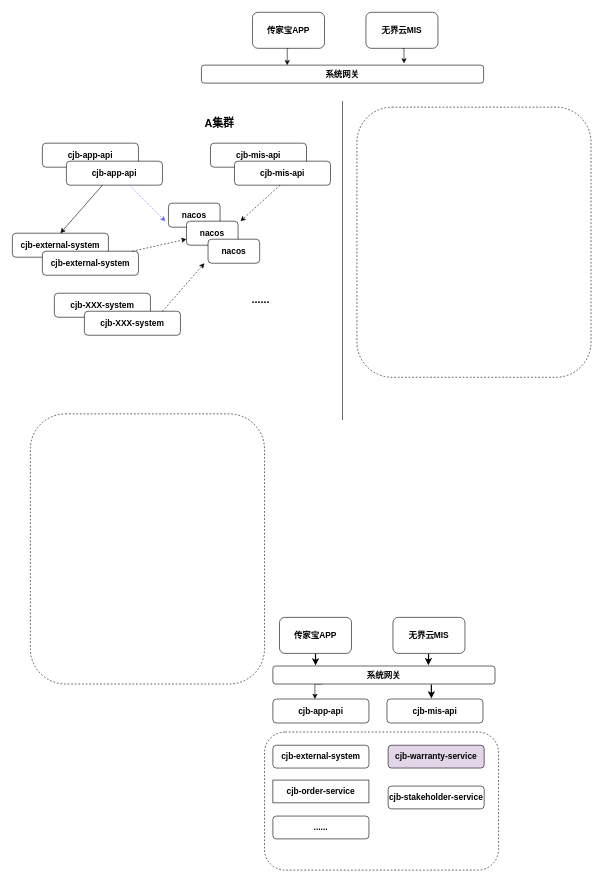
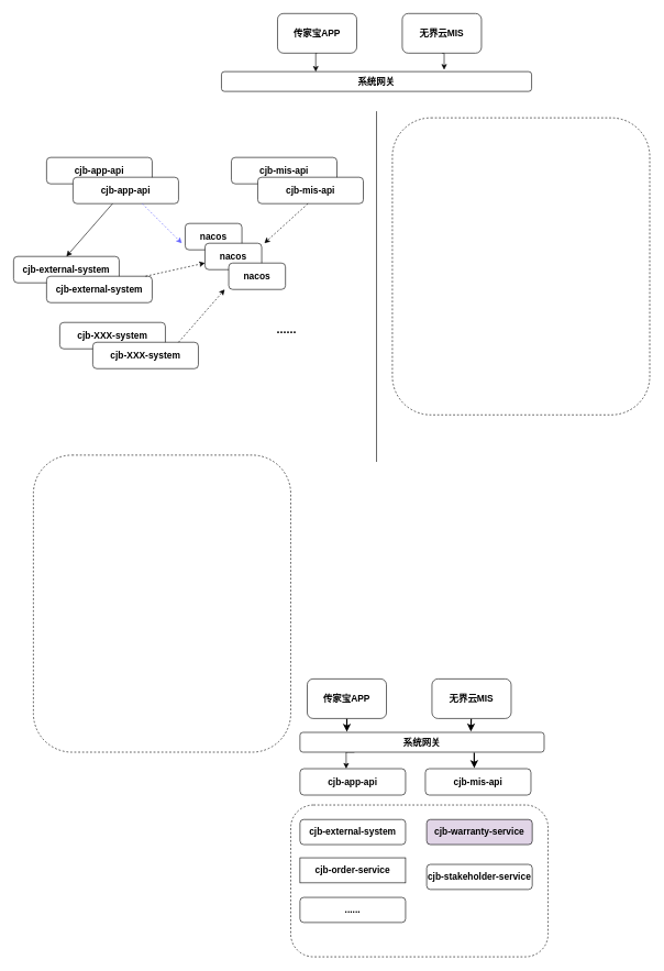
  <mxCell id="0" />
  <mxCell id="1" parent="0" />
  <mxCell id="2" value="&lt;span style=&quot;font-size: 14px&quot;&gt;&lt;b&gt;&lt;br&gt;&lt;/b&gt;&lt;/span&gt;" style="rounded=1;whiteSpace=wrap;html=1;dashed=1;" vertex="1" parent="1"><mxGeometry x="594" y="178" width="390" height="450" as="geometry" /></mxCell>
  <mxCell id="3" value="&lt;span style=&quot;font-size: 14px&quot;&gt;&lt;b&gt;&lt;br&gt;&lt;/b&gt;&lt;/span&gt;" style="rounded=1;whiteSpace=wrap;html=1;dashed=1;" vertex="1" parent="1"><mxGeometry x="50" y="689" width="390" height="450" as="geometry" /></mxCell>
  <mxCell id="4" value="&lt;span style=&quot;font-size: 14px&quot;&gt;&lt;b&gt;&lt;br&gt;&lt;/b&gt;&lt;/span&gt;" style="rounded=1;whiteSpace=wrap;html=1;dashed=1;" parent="1" vertex="1"><mxGeometry x="440" y="1219" width="390" height="230" as="geometry" /></mxCell>
  <mxCell id="5" style="orthogonalLoop=1;jettySize=auto;html=1;strokeWidth=2;" parent="1" source="6" edge="1"><mxGeometry relative="1" as="geometry"><mxPoint x="525" y="1108" as="targetPoint" /></mxGeometry></mxCell>
  <mxCell id="6" value="&lt;font style=&quot;font-size: 14px&quot;&gt;&lt;b&gt;传家宝APP&lt;/b&gt;&lt;/font&gt;" style="rounded=1;whiteSpace=wrap;html=1;" parent="1" vertex="1"><mxGeometry x="465" y="1028" width="120" height="60" as="geometry" /></mxCell>
  <mxCell id="7" style="edgeStyle=none;orthogonalLoop=1;jettySize=auto;html=1;strokeWidth=2;entryX=0.7;entryY=-0.04;entryDx=0;entryDy=0;entryPerimeter=0;" parent="1" source="8" target="10" edge="1"><mxGeometry relative="1" as="geometry" /></mxCell>
  <mxCell id="8" value="&lt;font style=&quot;font-size: 14px&quot;&gt;&lt;b&gt;无界云MIS&lt;/b&gt;&lt;/font&gt;" style="rounded=1;whiteSpace=wrap;html=1;" parent="1" vertex="1"><mxGeometry x="654" y="1028" width="120" height="60" as="geometry" /></mxCell>
  <mxCell id="9" style="edgeStyle=orthogonalEdgeStyle;rounded=0;orthogonalLoop=1;jettySize=auto;html=1;exitX=0.25;exitY=1;exitDx=0;exitDy=0;entryX=0.5;entryY=0;entryDx=0;entryDy=0;" parent="1" edge="1"><mxGeometry relative="1" as="geometry"><mxPoint x="536.5" y="1139" as="sourcePoint" /><mxPoint x="524" y="1164" as="targetPoint" /></mxGeometry></mxCell>
  <mxCell id="10" value="&lt;span style=&quot;font-size: 14px&quot;&gt;&lt;b&gt;系统网关&lt;/b&gt;&lt;/span&gt;" style="rounded=1;whiteSpace=wrap;html=1;" parent="1" vertex="1"><mxGeometry x="454" y="1109" width="370" height="30" as="geometry" /></mxCell>
  <mxCell id="11" value="&lt;span style=&quot;font-size: 14px&quot;&gt;&lt;b&gt;cjb-app-api&lt;br&gt;&lt;/b&gt;&lt;/span&gt;" style="rounded=1;whiteSpace=wrap;html=1;" parent="1" vertex="1"><mxGeometry x="454" y="1164" width="160" height="40" as="geometry" /></mxCell>
  <mxCell id="12" value="&lt;span style=&quot;font-size: 14px&quot;&gt;&lt;b&gt;cjb-external-system&lt;/b&gt;&lt;/span&gt;" style="rounded=1;whiteSpace=wrap;html=1;" parent="1" vertex="1"><mxGeometry x="454" y="1241" width="160" height="38" as="geometry" /></mxCell>
  <mxCell id="13" value="&lt;span style=&quot;font-size: 14px&quot;&gt;&lt;b&gt;cjb-mis-api&lt;br&gt;&lt;/b&gt;&lt;/span&gt;" style="rounded=1;whiteSpace=wrap;html=1;" parent="1" vertex="1"><mxGeometry x="644" y="1164" width="160" height="40" as="geometry" /></mxCell>
  <mxCell id="14" style="orthogonalLoop=1;jettySize=auto;html=1;strokeWidth=2;" parent="1" edge="1"><mxGeometry relative="1" as="geometry"><mxPoint x="718" y="1140" as="sourcePoint" /><mxPoint x="718" y="1163" as="targetPoint" /></mxGeometry></mxCell>
  <mxCell id="15" value="&lt;span style=&quot;font-size: 14px&quot;&gt;&lt;b&gt;cjb-warranty-service&lt;/b&gt;&lt;/span&gt;" style="rounded=1;whiteSpace=wrap;html=1;fillColor=#e1d5e7;" parent="1" vertex="1"><mxGeometry x="646" y="1241" width="160" height="38" as="geometry" /></mxCell>
  <mxCell id="16" value="&lt;span style=&quot;font-size: 14px&quot;&gt;&lt;b&gt;cjb-order-service&lt;/b&gt;&lt;/span&gt;" style="whiteSpace=wrap;html=1;rounded=0;" parent="1" vertex="1"><mxGeometry x="454" y="1299" width="160" height="38" as="geometry" /></mxCell>
  <mxCell id="17" value="&lt;b style=&quot;font-size: 14px&quot;&gt;cjb-&lt;/b&gt;&lt;span style=&quot;font-size: 14px&quot;&gt;&lt;b&gt;stakeholder&lt;/b&gt;&lt;/span&gt;&lt;b style=&quot;font-size: 14px&quot;&gt;-service&lt;/b&gt;" style="rounded=1;whiteSpace=wrap;html=1;" parent="1" vertex="1"><mxGeometry x="646" y="1309" width="160" height="38" as="geometry" /></mxCell>
  <mxCell id="18" value="&lt;span style=&quot;font-size: 14px&quot;&gt;&lt;b&gt;......&lt;/b&gt;&lt;/span&gt;" style="rounded=1;whiteSpace=wrap;html=1;" parent="1" vertex="1"><mxGeometry x="454" y="1359" width="160" height="38" as="geometry" /></mxCell>
  <mxCell id="19" value="" style="endArrow=none;html=1;" edge="1" parent="1"><mxGeometry width="50" height="50" relative="1" as="geometry"><mxPoint x="570" y="699.284" as="sourcePoint" /><mxPoint x="570" y="168" as="targetPoint" /></mxGeometry></mxCell>
  <mxCell id="20" style="edgeStyle=orthogonalEdgeStyle;rounded=0;orthogonalLoop=1;jettySize=auto;html=1;exitX=0.5;exitY=1;exitDx=0;exitDy=0;entryX=0.304;entryY=0.006;entryDx=0;entryDy=0;entryPerimeter=0;" edge="1" parent="1" source="21" target="25"><mxGeometry relative="1" as="geometry" /></mxCell>
  <mxCell id="21" value="&lt;font style=&quot;font-size: 14px&quot;&gt;&lt;b&gt;传家宝APP&lt;/b&gt;&lt;/font&gt;" style="rounded=1;whiteSpace=wrap;html=1;" vertex="1" parent="1"><mxGeometry x="420" y="20" width="120" height="60" as="geometry" /></mxCell>
  <mxCell id="22" style="edgeStyle=orthogonalEdgeStyle;rounded=0;orthogonalLoop=1;jettySize=auto;html=1;exitX=0.5;exitY=1;exitDx=0;exitDy=0;entryX=0.718;entryY=-0.092;entryDx=0;entryDy=0;entryPerimeter=0;" edge="1" parent="1" source="23" target="25"><mxGeometry relative="1" as="geometry" /></mxCell>
  <mxCell id="23" value="&lt;font style=&quot;font-size: 14px&quot;&gt;&lt;b&gt;无界云MIS&lt;/b&gt;&lt;/font&gt;" style="rounded=1;whiteSpace=wrap;html=1;" vertex="1" parent="1"><mxGeometry x="609" y="20" width="120" height="60" as="geometry" /></mxCell>
- <mxCell id="24" value="&lt;b&gt;&lt;font style=&quot;font-size: 18px&quot;&gt;A集群&lt;/font&gt;&lt;/b&gt;" style="text;html=1;strokeColor=none;fillColor=none;align=center;verticalAlign=middle;whiteSpace=wrap;rounded=0;" vertex="1" parent="1"><mxGeometry x="320" y="196" width="90" height="20" as="geometry" /></mxCell>
  <mxCell id="25" value="&lt;span style=&quot;font-size: 14px&quot;&gt;&lt;b&gt;系统网关&lt;/b&gt;&lt;/span&gt;" style="rounded=1;whiteSpace=wrap;html=1;" vertex="1" parent="1"><mxGeometry x="335" y="108" width="470" height="30" as="geometry" /></mxCell>
  <mxCell id="26" value="&lt;b&gt;&lt;font style=&quot;font-size: 18px&quot;&gt;......&lt;/font&gt;&lt;/b&gt;" style="text;html=1;strokeColor=none;fillColor=none;align=center;verticalAlign=middle;whiteSpace=wrap;rounded=0;" vertex="1" parent="1"><mxGeometry x="414" y="488" width="40" height="20" as="geometry" /></mxCell>
  <mxCell id="27" value="" style="group" vertex="1" connectable="0" parent="1"><mxGeometry x="280" y="338" width="152" height="100" as="geometry" /></mxCell>
  <mxCell id="28" value="&lt;b style=&quot;font-size: 14px&quot;&gt;nacos&lt;/b&gt;&lt;span style=&quot;font-size: 14px&quot;&gt;&lt;b&gt;&lt;br&gt;&lt;/b&gt;&lt;/span&gt;" style="rounded=1;whiteSpace=wrap;html=1;" vertex="1" parent="27"><mxGeometry width="86" height="40" as="geometry" /></mxCell>
  <mxCell id="29" value="&lt;b style=&quot;font-size: 14px&quot;&gt;nacos&lt;/b&gt;&lt;span style=&quot;font-size: 14px&quot;&gt;&lt;b&gt;&lt;br&gt;&lt;/b&gt;&lt;/span&gt;" style="rounded=1;whiteSpace=wrap;html=1;" vertex="1" parent="27"><mxGeometry x="30" y="30" width="86" height="40" as="geometry" /></mxCell>
  <mxCell id="30" value="&lt;b style=&quot;font-size: 14px&quot;&gt;nacos&lt;/b&gt;&lt;span style=&quot;font-size: 14px&quot;&gt;&lt;b&gt;&lt;br&gt;&lt;/b&gt;&lt;/span&gt;" style="rounded=1;whiteSpace=wrap;html=1;" vertex="1" parent="27"><mxGeometry x="66" y="60" width="86" height="40" as="geometry" /></mxCell>
  <mxCell id="31" value="" style="group" vertex="1" connectable="0" parent="1"><mxGeometry x="20" y="388" width="210" height="70" as="geometry" /></mxCell>
  <mxCell id="32" value="&lt;b style=&quot;font-size: 14px&quot;&gt;cjb-external-system&lt;/b&gt;&lt;span style=&quot;font-size: 14px&quot;&gt;&lt;b&gt;&lt;br&gt;&lt;/b&gt;&lt;/span&gt;" style="rounded=1;whiteSpace=wrap;html=1;" vertex="1" parent="31"><mxGeometry width="160" height="40" as="geometry" /></mxCell>
  <mxCell id="33" value="&lt;b style=&quot;font-size: 14px&quot;&gt;cjb-external-system&lt;/b&gt;&lt;span style=&quot;font-size: 14px&quot;&gt;&lt;b&gt;&lt;br&gt;&lt;/b&gt;&lt;/span&gt;" style="rounded=1;whiteSpace=wrap;html=1;" vertex="1" parent="31"><mxGeometry x="50" y="30" width="160" height="40" as="geometry" /></mxCell>
  <mxCell id="34" value="" style="group" vertex="1" connectable="0" parent="1"><mxGeometry x="90" y="488" width="210" height="70" as="geometry" /></mxCell>
  <mxCell id="35" value="&lt;b style=&quot;font-size: 14px&quot;&gt;cjb-XXX-system&lt;/b&gt;&lt;span style=&quot;font-size: 14px&quot;&gt;&lt;b&gt;&lt;br&gt;&lt;/b&gt;&lt;/span&gt;" style="rounded=1;whiteSpace=wrap;html=1;" vertex="1" parent="34"><mxGeometry width="160" height="40" as="geometry" /></mxCell>
  <mxCell id="36" value="&lt;b style=&quot;font-size: 14px&quot;&gt;cjb-XXX-system&lt;/b&gt;&lt;span style=&quot;font-size: 14px&quot;&gt;&lt;b&gt;&lt;br&gt;&lt;/b&gt;&lt;/span&gt;" style="rounded=1;whiteSpace=wrap;html=1;" vertex="1" parent="34"><mxGeometry x="50" y="30" width="160" height="40" as="geometry" /></mxCell>
  <mxCell id="37" value="" style="group" vertex="1" connectable="0" parent="1"><mxGeometry x="70" y="238" width="200" height="70" as="geometry" /></mxCell>
  <mxCell id="38" value="&lt;span style=&quot;font-size: 14px&quot;&gt;&lt;b&gt;cjb-app-api&lt;br&gt;&lt;/b&gt;&lt;/span&gt;" style="rounded=1;whiteSpace=wrap;html=1;" vertex="1" parent="37"><mxGeometry width="160" height="40" as="geometry" /></mxCell>
  <mxCell id="39" value="&lt;span style=&quot;font-size: 14px&quot;&gt;&lt;b&gt;cjb-app-api&lt;br&gt;&lt;/b&gt;&lt;/span&gt;" style="rounded=1;whiteSpace=wrap;html=1;" vertex="1" parent="37"><mxGeometry x="40" y="30" width="160" height="40" as="geometry" /></mxCell>
  <mxCell id="40" value="" style="group" vertex="1" connectable="0" parent="1"><mxGeometry x="350" y="238" width="200" height="70" as="geometry" /></mxCell>
  <mxCell id="41" value="&lt;span style=&quot;font-size: 14px&quot;&gt;&lt;b&gt;cjb-mis-api&lt;br&gt;&lt;/b&gt;&lt;/span&gt;" style="rounded=1;whiteSpace=wrap;html=1;" vertex="1" parent="40"><mxGeometry width="160" height="40" as="geometry" /></mxCell>
  <mxCell id="42" value="&lt;span style=&quot;font-size: 14px&quot;&gt;&lt;b&gt;cjb-mis-api&lt;br&gt;&lt;/b&gt;&lt;/span&gt;" style="rounded=1;whiteSpace=wrap;html=1;" vertex="1" parent="40"><mxGeometry x="40" y="30" width="160" height="40" as="geometry" /></mxCell>
  <mxCell id="43" value="" style="endArrow=classic;html=1;dashed=1;strokeColor=#6666FF;" edge="1" parent="1"><mxGeometry width="50" height="50" relative="1" as="geometry"><mxPoint x="215" y="308" as="sourcePoint" /><mxPoint x="275" y="368" as="targetPoint" /></mxGeometry></mxCell>
  <mxCell id="44" value="" style="endArrow=classic;html=1;dashed=1;" edge="1" parent="1"><mxGeometry width="50" height="50" relative="1" as="geometry"><mxPoint x="466" y="308" as="sourcePoint" /><mxPoint x="400" y="368" as="targetPoint" /></mxGeometry></mxCell>
  <mxCell id="45" value="" style="endArrow=classic;html=1;dashed=1;" edge="1" parent="1"><mxGeometry width="50" height="50" relative="1" as="geometry"><mxPoint x="220" y="418" as="sourcePoint" /><mxPoint x="310" y="398" as="targetPoint" /></mxGeometry></mxCell>
  <mxCell id="46" value="" style="endArrow=classic;html=1;dashed=1;" edge="1" parent="1"><mxGeometry width="50" height="50" relative="1" as="geometry"><mxPoint x="270" y="518" as="sourcePoint" /><mxPoint x="340" y="438" as="targetPoint" /></mxGeometry></mxCell>
  <mxCell id="47" value="" style="endArrow=classic;html=1;entryX=0.5;entryY=0;entryDx=0;entryDy=0;" edge="1" parent="1" target="32"><mxGeometry width="50" height="50" relative="1" as="geometry"><mxPoint x="170" y="308" as="sourcePoint" /><mxPoint x="230" y="368" as="targetPoint" /></mxGeometry></mxCell>
